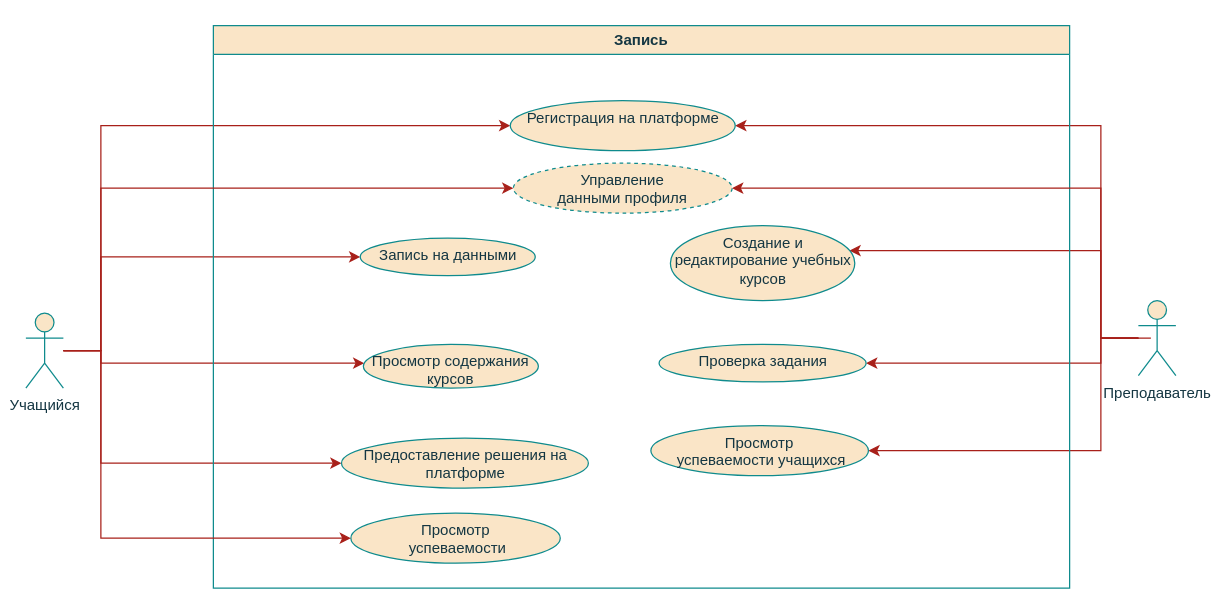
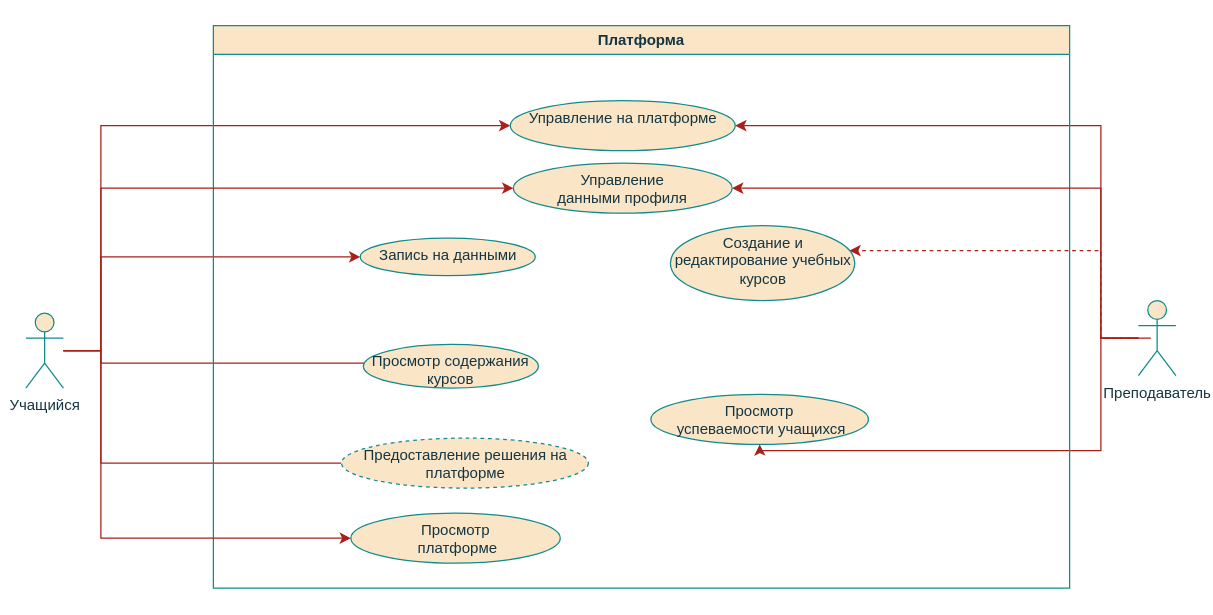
  <mxCell id="0" />
  <mxCell id="1" parent="0" />
  <mxCell id="2" value="" style="edgeStyle=orthogonalEdgeStyle;rounded=0;orthogonalLoop=1;jettySize=auto;html=1;labelBackgroundColor=none;strokeColor=#A8201A;fontColor=default;" edge="1" parent="1" source="6" target="13"><mxGeometry relative="1" as="geometry"><Array as="points"><mxPoint x="880" y="270" /><mxPoint x="880" y="100" /></Array></mxGeometry></mxCell>
- <mxCell id="3" value="" style="edgeStyle=orthogonalEdgeStyle;rounded=0;orthogonalLoop=1;jettySize=auto;html=1;labelBackgroundColor=none;strokeColor=#A8201A;fontColor=default;" edge="1" parent="1" source="6" target="17"><mxGeometry relative="1" as="geometry"><Array as="points"><mxPoint x="880" y="270" /><mxPoint x="880" y="200" /></Array></mxGeometry></mxCell>
- <mxCell id="4" value="" style="edgeStyle=orthogonalEdgeStyle;rounded=0;orthogonalLoop=1;jettySize=auto;html=1;labelBackgroundColor=none;strokeColor=#A8201A;fontColor=default;" edge="1" parent="1" source="6" target="18"><mxGeometry relative="1" as="geometry"><Array as="points"><mxPoint x="880" y="270" /><mxPoint x="880" y="290" /></Array></mxGeometry></mxCell>
+ <mxCell id="3" value="" style="edgeStyle=orthogonalEdgeStyle;rounded=0;orthogonalLoop=1;jettySize=auto;html=1;labelBackgroundColor=none;strokeColor=#A8201A;fontColor=default;dashed=1;" edge="1" parent="1" source="6" target="17"><mxGeometry relative="1" as="geometry"><Array as="points"><mxPoint x="880" y="270" /><mxPoint x="880" y="200" /></Array></mxGeometry></mxCell>
  <mxCell id="5" value="" style="edgeStyle=orthogonalEdgeStyle;rounded=0;orthogonalLoop=1;jettySize=auto;html=1;labelBackgroundColor=none;strokeColor=#A8201A;fontColor=default;" edge="1" parent="1" source="6" target="19"><mxGeometry relative="1" as="geometry"><Array as="points"><mxPoint x="880" y="270" /><mxPoint x="880" y="360" /></Array></mxGeometry></mxCell>
  <mxCell id="6" value="Преподаватель" style="shape=umlActor;verticalLabelPosition=bottom;verticalAlign=top;html=1;outlineConnect=0;labelBackgroundColor=none;fillColor=#FAE5C7;strokeColor=#0F8B8D;fontColor=#143642;" vertex="1" parent="1"><mxGeometry x="910" y="240" width="30" height="60" as="geometry" /></mxCell>
  <mxCell id="7" value="" style="edgeStyle=orthogonalEdgeStyle;rounded=0;orthogonalLoop=1;jettySize=auto;html=1;labelBackgroundColor=none;strokeColor=#A8201A;fontColor=default;entryX=0;entryY=0.5;entryDx=0;entryDy=0;" edge="1" parent="1" source="11" target="13"><mxGeometry relative="1" as="geometry"><Array as="points"><mxPoint x="80" y="280" /><mxPoint x="80" y="100" /></Array><mxPoint x="420" y="80" as="targetPoint" /></mxGeometry></mxCell>
  <mxCell id="8" value="" style="edgeStyle=orthogonalEdgeStyle;rounded=0;orthogonalLoop=1;jettySize=auto;html=1;entryX=0;entryY=0.5;entryDx=0;entryDy=0;labelBackgroundColor=none;strokeColor=#A8201A;fontColor=default;" edge="1" parent="1" target="14"><mxGeometry relative="1" as="geometry"><mxPoint x="80" y="280" as="sourcePoint" /><mxPoint x="215" y="350" as="targetPoint" /><Array as="points"><mxPoint x="80" y="205" /></Array></mxGeometry></mxCell>
- <mxCell id="9" value="" style="edgeStyle=orthogonalEdgeStyle;rounded=0;orthogonalLoop=1;jettySize=auto;html=1;labelBackgroundColor=none;strokeColor=#A8201A;fontColor=default;" edge="1" parent="1" source="11" target="15"><mxGeometry relative="1" as="geometry"><Array as="points"><mxPoint x="80" y="280" /><mxPoint x="80" y="290" /></Array></mxGeometry></mxCell>
- <mxCell id="10" value="" style="edgeStyle=orthogonalEdgeStyle;rounded=0;orthogonalLoop=1;jettySize=auto;html=1;labelBackgroundColor=none;strokeColor=#A8201A;fontColor=default;" edge="1" parent="1" source="11" target="16"><mxGeometry relative="1" as="geometry"><Array as="points"><mxPoint x="80" y="280" /><mxPoint x="80" y="370" /></Array></mxGeometry></mxCell>
+ <mxCell id="9" value="" style="edgeStyle=orthogonalEdgeStyle;rounded=0;orthogonalLoop=1;jettySize=auto;html=1;labelBackgroundColor=none;strokeColor=#A8201A;fontColor=default;endArrow=none;" edge="1" parent="1" source="11" target="15"><mxGeometry relative="1" as="geometry"><Array as="points"><mxPoint x="80" y="280" /><mxPoint x="80" y="290" /></Array></mxGeometry></mxCell>
+ <mxCell id="10" value="" style="edgeStyle=orthogonalEdgeStyle;rounded=0;orthogonalLoop=1;jettySize=auto;html=1;labelBackgroundColor=none;strokeColor=#A8201A;fontColor=default;endArrow=none;" edge="1" parent="1" source="11" target="16"><mxGeometry relative="1" as="geometry"><Array as="points"><mxPoint x="80" y="280" /><mxPoint x="80" y="370" /></Array></mxGeometry></mxCell>
  <mxCell id="11" value="Учащийся" style="shape=umlActor;verticalLabelPosition=bottom;verticalAlign=top;html=1;outlineConnect=0;labelBackgroundColor=none;fillColor=#FAE5C7;strokeColor=#0F8B8D;fontColor=#143642;" vertex="1" parent="1"><mxGeometry x="20" y="250" width="30" height="60" as="geometry" /></mxCell>
- <mxCell id="12" value="Запись" style="swimlane;whiteSpace=wrap;html=1;fillColor=#FAE5C7;strokeColor=#0F8B8D;labelBackgroundColor=none;fontColor=#143642;" vertex="1" parent="1"><mxGeometry x="170" y="20" width="685" height="450" as="geometry" /></mxCell>
- <mxCell id="13" value="Регистрация на платформе" style="ellipse;whiteSpace=wrap;html=1;verticalAlign=top;labelBackgroundColor=none;fillColor=#FAE5C7;strokeColor=#0F8B8D;fontColor=#143642;" vertex="1" parent="12"><mxGeometry x="237.5" y="60" width="180" height="40" as="geometry" /></mxCell>
+ <mxCell id="12" value="Платформа" style="swimlane;whiteSpace=wrap;html=1;fillColor=#FAE5C7;strokeColor=#0F8B8D;labelBackgroundColor=none;fontColor=#143642;" vertex="1" parent="1"><mxGeometry x="170" y="20" width="685" height="450" as="geometry" /></mxCell>
+ <mxCell id="13" value="Управление на платформе" style="ellipse;whiteSpace=wrap;html=1;verticalAlign=top;labelBackgroundColor=none;fillColor=#FAE5C7;strokeColor=#0F8B8D;fontColor=#143642;" vertex="1" parent="12"><mxGeometry x="237.5" y="60" width="180" height="40" as="geometry" /></mxCell>
  <mxCell id="14" value="Запись на данными" style="ellipse;whiteSpace=wrap;html=1;verticalAlign=top;labelBackgroundColor=none;fillColor=#FAE5C7;strokeColor=#0F8B8D;fontColor=#143642;" vertex="1" parent="12"><mxGeometry x="117.5" y="170" width="140" height="30" as="geometry" /></mxCell>
  <mxCell id="15" value="Просмотр содержания курсов" style="ellipse;whiteSpace=wrap;html=1;verticalAlign=top;labelBackgroundColor=none;fillColor=#FAE5C7;strokeColor=#0F8B8D;fontColor=#143642;" vertex="1" parent="12"><mxGeometry x="120" y="255" width="140" height="35" as="geometry" /></mxCell>
- <mxCell id="16" value="Предоставление решения на платформе" style="ellipse;whiteSpace=wrap;html=1;verticalAlign=top;labelBackgroundColor=none;fillColor=#FAE5C7;strokeColor=#0F8B8D;fontColor=#143642;" vertex="1" parent="12"><mxGeometry x="102.5" y="330" width="197.5" height="40" as="geometry" /></mxCell>
+ <mxCell id="16" value="Предоставление решения на платформе" style="ellipse;whiteSpace=wrap;html=1;verticalAlign=top;labelBackgroundColor=none;fillColor=#FAE5C7;strokeColor=#0F8B8D;fontColor=#143642;dashed=1;" vertex="1" parent="12"><mxGeometry x="102.5" y="330" width="197.5" height="40" as="geometry" /></mxCell>
  <mxCell id="17" value="Создание и редактирование учебных курсов" style="ellipse;whiteSpace=wrap;html=1;verticalAlign=top;labelBackgroundColor=none;fillColor=#FAE5C7;strokeColor=#0F8B8D;fontColor=#143642;" vertex="1" parent="12"><mxGeometry x="365.63" y="160" width="147.5" height="60" as="geometry" /></mxCell>
- <mxCell id="18" value="Проверка задания" style="ellipse;whiteSpace=wrap;html=1;verticalAlign=top;labelBackgroundColor=none;fillColor=#FAE5C7;strokeColor=#0F8B8D;fontColor=#143642;" vertex="1" parent="12"><mxGeometry x="356.57" y="255" width="165.63" height="30" as="geometry" /></mxCell>
- <mxCell id="19" value="Просмотр&lt;br&gt;&amp;nbsp;успеваемости учащихся" style="ellipse;whiteSpace=wrap;html=1;verticalAlign=top;labelBackgroundColor=none;fillColor=#FAE5C7;strokeColor=#0F8B8D;fontColor=#143642;" vertex="1" parent="12"><mxGeometry x="350" y="320" width="174.07" height="40" as="geometry" /></mxCell>
- <mxCell id="20" value="Просмотр&lt;br&gt;&amp;nbsp;успеваемости" style="ellipse;whiteSpace=wrap;html=1;verticalAlign=top;labelBackgroundColor=none;fillColor=#FAE5C7;strokeColor=#0F8B8D;fontColor=#143642;" vertex="1" parent="12"><mxGeometry x="110.0" y="390" width="167.5" height="40" as="geometry" /></mxCell>
- <mxCell id="21" value="Управление&lt;br&gt;&amp;nbsp;данными профиля&amp;nbsp;" style="ellipse;whiteSpace=wrap;html=1;verticalAlign=top;labelBackgroundColor=none;fillColor=#FAE5C7;strokeColor=#0F8B8D;fontColor=#143642;dashed=1;" vertex="1" parent="12"><mxGeometry x="240" y="110" width="175" height="40" as="geometry" /></mxCell>
+ <mxCell id="19" value="Просмотр&lt;br&gt;&amp;nbsp;успеваемости учащихся" style="ellipse;whiteSpace=wrap;html=1;verticalAlign=top;labelBackgroundColor=none;fillColor=#FAE5C7;strokeColor=#0F8B8D;fontColor=#143642;" vertex="1" parent="12"><mxGeometry x="350" y="295" width="174.07" height="40" as="geometry" /></mxCell>
+ <mxCell id="20" value="Просмотр&lt;br&gt;&amp;nbsp;платформе" style="ellipse;whiteSpace=wrap;html=1;verticalAlign=top;labelBackgroundColor=none;fillColor=#FAE5C7;strokeColor=#0F8B8D;fontColor=#143642;" vertex="1" parent="12"><mxGeometry x="110.0" y="390" width="167.5" height="40" as="geometry" /></mxCell>
+ <mxCell id="21" value="Управление&lt;br&gt;&amp;nbsp;данными профиля&amp;nbsp;" style="ellipse;whiteSpace=wrap;html=1;verticalAlign=top;labelBackgroundColor=none;fillColor=#FAE5C7;strokeColor=#0F8B8D;fontColor=#143642;" vertex="1" parent="12"><mxGeometry x="240" y="110" width="175" height="40" as="geometry" /></mxCell>
  <mxCell id="22" value="" style="edgeStyle=orthogonalEdgeStyle;rounded=0;orthogonalLoop=1;jettySize=auto;html=1;labelBackgroundColor=none;strokeColor=#A8201A;fontColor=default;" edge="1" parent="12" target="21"><mxGeometry relative="1" as="geometry"><Array as="points"><mxPoint x="-120" y="260" /><mxPoint x="-90" y="260" /><mxPoint x="-90" y="130" /></Array><mxPoint x="240" y="130" as="targetPoint" /><mxPoint x="-120" y="260" as="sourcePoint" /></mxGeometry></mxCell>
  <mxCell id="23" value="" style="edgeStyle=orthogonalEdgeStyle;rounded=0;orthogonalLoop=1;jettySize=auto;html=1;labelBackgroundColor=none;strokeColor=#A8201A;fontColor=default;" edge="1" parent="1"><mxGeometry relative="1" as="geometry"><Array as="points"><mxPoint x="80" y="280" /><mxPoint x="80" y="430" /><mxPoint x="280" y="430" /></Array><mxPoint x="50" y="280" as="sourcePoint" /><mxPoint x="280" y="430" as="targetPoint" /></mxGeometry></mxCell>
  <mxCell id="24" value="" style="edgeStyle=orthogonalEdgeStyle;rounded=0;orthogonalLoop=1;jettySize=auto;html=1;labelBackgroundColor=none;strokeColor=#A8201A;fontColor=default;entryX=1;entryY=0.5;entryDx=0;entryDy=0;" edge="1" parent="1" target="21"><mxGeometry relative="1" as="geometry"><mxPoint x="910" y="270" as="sourcePoint" /><mxPoint x="595" y="110" as="targetPoint" /><Array as="points"><mxPoint x="920" y="270" /><mxPoint x="880" y="270" /><mxPoint x="880" y="150" /></Array></mxGeometry></mxCell>
